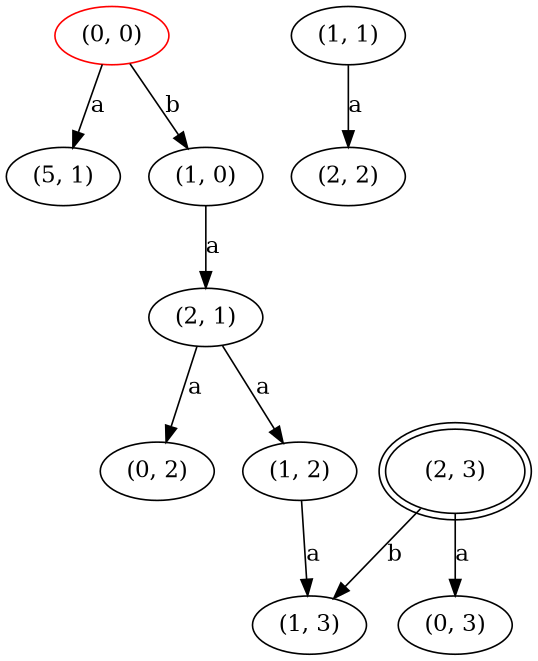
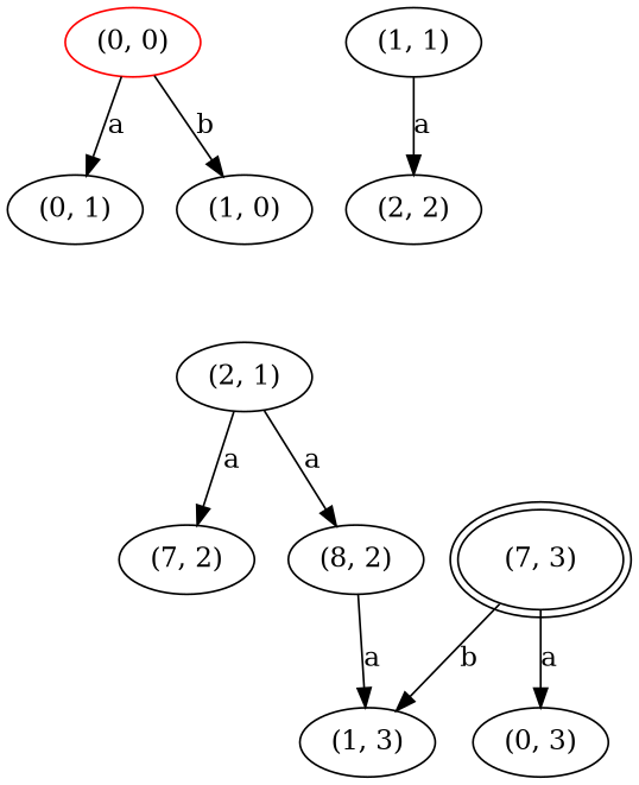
  digraph {
    rankdir=TB
    n1 [color=red label="(0, 0)"]
-   n2 [label="(5, 1)"]
+   n2 [label="(0, 1)"]
    n3 [label="(1, 0)"]
    n4 [label="(2, 1)"]
-   n5 [label="(0, 2)"]
-   n6 [label="(1, 2)"]
+   n5 [label="(7, 2)"]
+   n6 [label="(8, 2)"]
    n7 [label="(1, 1)"]
    n8 [label="(2, 2)"]
    n9 [label="(1, 3)"]
-   n10 [label="(2, 3)" peripheries=2]
+   n10 [label="(7, 3)" peripheries=2]
    n11 [label="(0, 3)"]
    n1 -> n2 [label=a]
    n1 -> n3 [label=b]
-   n3 -> n4 [label=a]
    n4 -> n5 [label=a]
    n4 -> n6 [label=a]
    n6 -> n9 [label=a]
    n7 -> n8 [label=a]
    n10 -> n9 [label=b]
    n10 -> n11 [label=a]
  }
